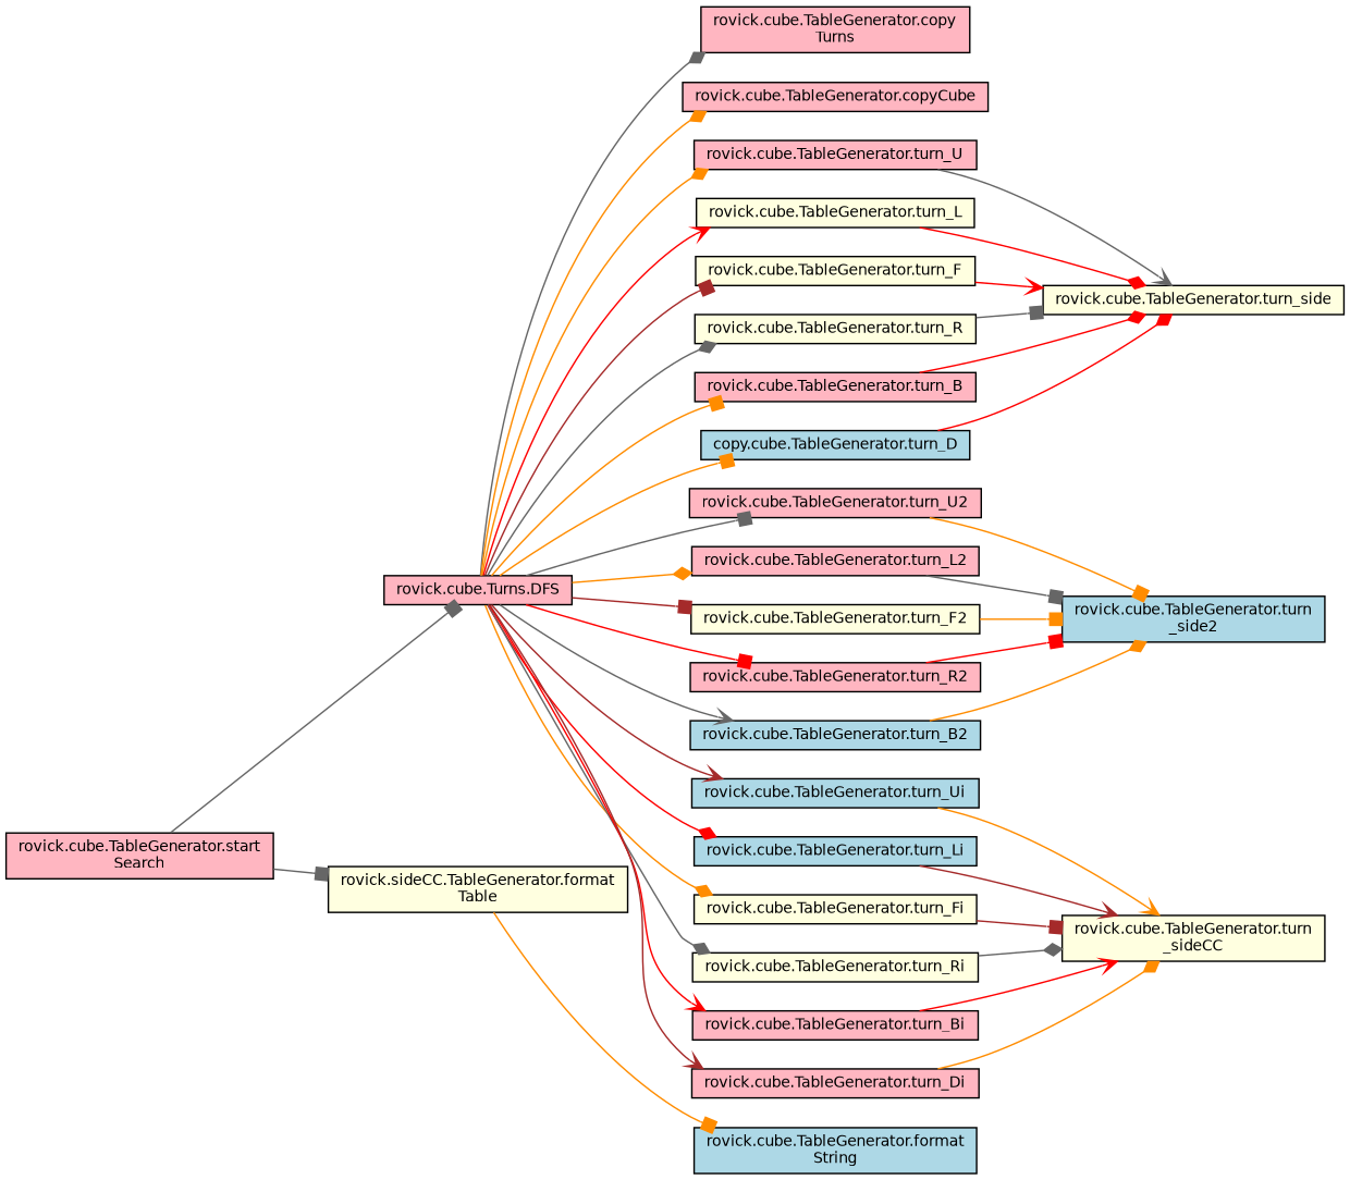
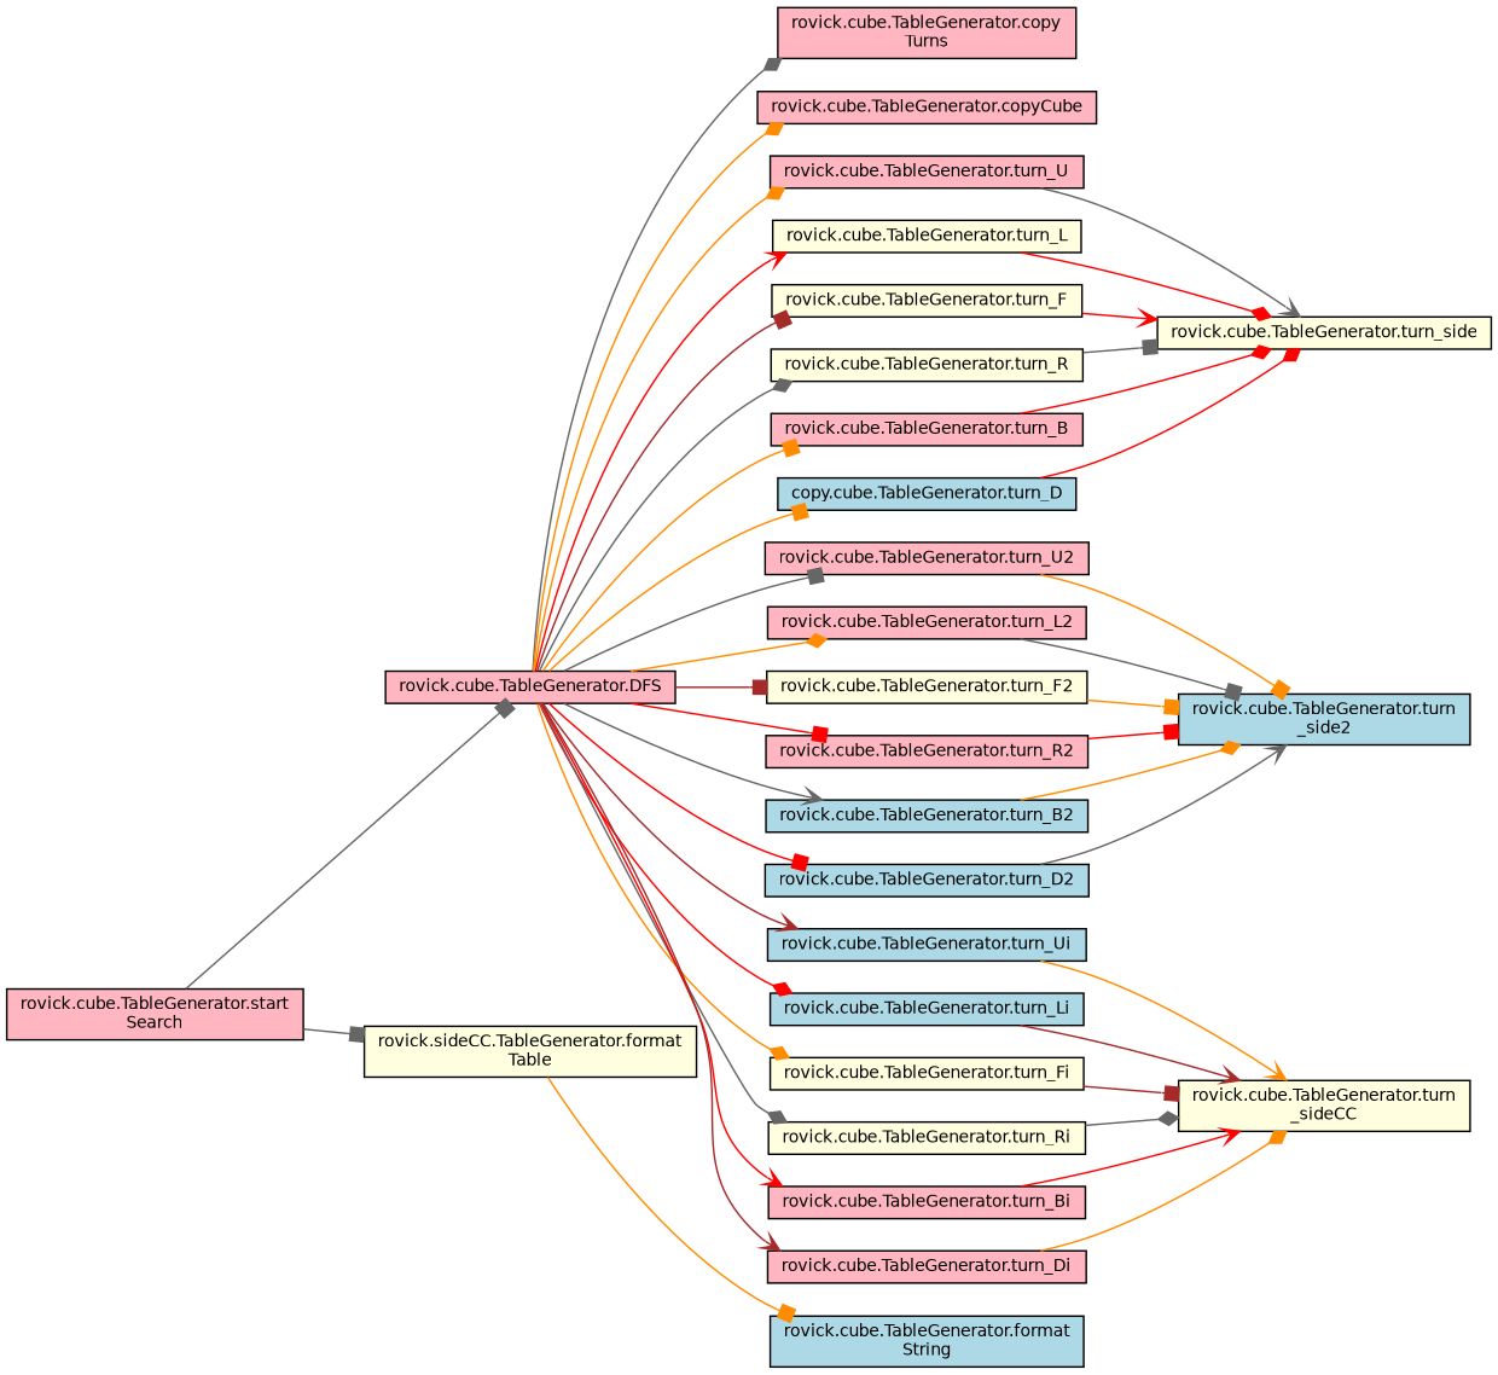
  digraph {
    rankdir=LR
    node [color=black fillcolor=lightpink fontname=Helvetica fontsize=10 shape=record style=filled]
    edge [arrowhead=box color=gray40 fontname=Helvetica fontsize=10 labelfontname=Helvetica labelfontsize=10 style=solid]
    n1 [fontcolor=black height=0.2 label="rovick.cube.TableGenerator.start\lSearch" width=0.4]
-   n2 [height=0.2 label="rovick.cube.Turns.DFS" width=0.4]
+   n2 [height=0.2 label="rovick.cube.TableGenerator.DFS" width=0.4]
    n3 [fillcolor=lightyellow height=0.2 label="rovick.sideCC.TableGenerator.format\lTable" width=0.4]
    n4 [height=0.2 label="rovick.cube.TableGenerator.copy\lTurns" width=0.4]
    n5 [height=0.2 label="rovick.cube.TableGenerator.copyCube" width=0.4]
    n6 [height=0.2 label="rovick.cube.TableGenerator.turn_U" width=0.4]
    n7 [height=0.2 label="rovick.cube.TableGenerator.turn_U2" width=0.4]
    n8 [fillcolor=lightblue height=0.2 label="rovick.cube.TableGenerator.turn_Ui" width=0.4]
    n9 [fillcolor=lightyellow height=0.2 label="rovick.cube.TableGenerator.turn_L" width=0.4]
    n10 [height=0.2 label="rovick.cube.TableGenerator.turn_L2" width=0.4]
    n11 [fillcolor=lightblue height=0.2 label="rovick.cube.TableGenerator.turn_Li" width=0.4]
    n12 [fillcolor=lightyellow height=0.2 label="rovick.cube.TableGenerator.turn_F" width=0.4]
    n13 [fillcolor=lightyellow height=0.2 label="rovick.cube.TableGenerator.turn_F2" width=0.4]
    n14 [fillcolor=lightyellow height=0.2 label="rovick.cube.TableGenerator.turn_Fi" width=0.4]
    n15 [fillcolor=lightyellow height=0.2 label="rovick.cube.TableGenerator.turn_R" width=0.4]
    n16 [height=0.2 label="rovick.cube.TableGenerator.turn_R2" width=0.4]
    n17 [fillcolor=lightyellow height=0.2 label="rovick.cube.TableGenerator.turn_Ri" width=0.4]
    n18 [height=0.2 label="rovick.cube.TableGenerator.turn_B" width=0.4]
    n19 [fillcolor=lightblue height=0.2 label="rovick.cube.TableGenerator.turn_B2" width=0.4]
    n20 [height=0.2 label="rovick.cube.TableGenerator.turn_Bi" width=0.4]
    n21 [fillcolor=lightblue height=0.2 label="copy.cube.TableGenerator.turn_D" width=0.4]
+   n22 [fillcolor=lightblue height=0.2 label="rovick.cube.TableGenerator.turn_D2" width=0.4]
    n23 [height=0.2 label="rovick.cube.TableGenerator.turn_Di" width=0.4]
    n24 [fillcolor=lightblue height=0.2 label="rovick.cube.TableGenerator.format\lString" width=0.4]
    n25 [fillcolor=lightyellow height=0.2 label="rovick.cube.TableGenerator.turn_side" width=0.4]
    n26 [fillcolor=lightblue height=0.2 label="rovick.cube.TableGenerator.turn\l_side2" width=0.4]
    n27 [fillcolor=lightyellow height=0.2 label="rovick.cube.TableGenerator.turn\l_sideCC" width=0.4]
    n1 -> n2
    n1 -> n3
    n2 -> n4 [arrowhead=diamond]
    n2 -> n5 [arrowhead=diamond color=darkorange]
    n2 -> n6 [arrowhead=diamond color=darkorange]
    n2 -> n7
    n2 -> n8 [arrowhead=vee color=brown]
    n2 -> n9 [arrowhead=vee color=red]
    n2 -> n10 [arrowhead=diamond color=darkorange]
    n2 -> n11 [arrowhead=diamond color=red]
    n2 -> n12 [color=brown]
    n2 -> n13 [color=brown]
    n2 -> n14 [arrowhead=diamond color=darkorange]
    n2 -> n15 [arrowhead=diamond]
    n2 -> n16 [color=red]
    n2 -> n17 [arrowhead=diamond]
    n2 -> n18 [color=darkorange]
    n2 -> n19 [arrowhead=vee]
    n2 -> n20 [arrowhead=vee color=red]
    n2 -> n21 [color=darkorange]
+   n2 -> n22 [color=red]
    n2 -> n23 [arrowhead=vee color=brown]
    n3 -> n24 [color=darkorange]
    n6 -> n25 [arrowhead=vee]
    n7 -> n26 [color=darkorange]
    n8 -> n27 [arrowhead=vee color=darkorange]
    n9 -> n25 [arrowhead=diamond color=red]
    n10 -> n26
    n11 -> n27 [arrowhead=vee color=brown]
    n12 -> n25 [arrowhead=vee color=red]
    n13 -> n26 [color=darkorange]
    n14 -> n27 [color=brown]
    n15 -> n25
    n16 -> n26 [color=red]
    n17 -> n27 [arrowhead=diamond]
    n18 -> n25 [arrowhead=diamond color=red]
    n19 -> n26 [arrowhead=diamond color=darkorange]
    n20 -> n27 [arrowhead=vee color=red]
    n21 -> n25 [arrowhead=diamond color=red]
+   n22 -> n26 [arrowhead=vee]
    n23 -> n27 [arrowhead=diamond color=darkorange]
  }
